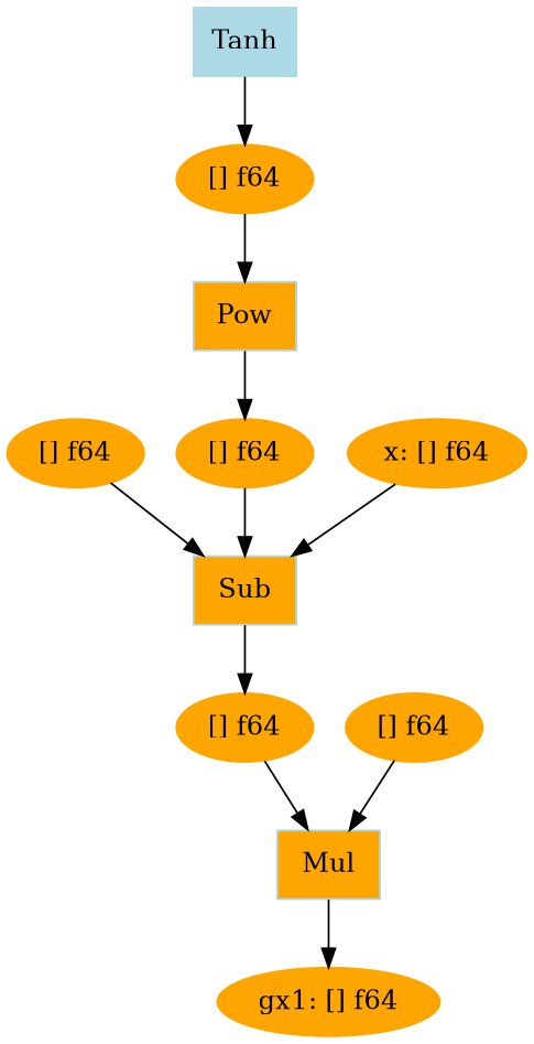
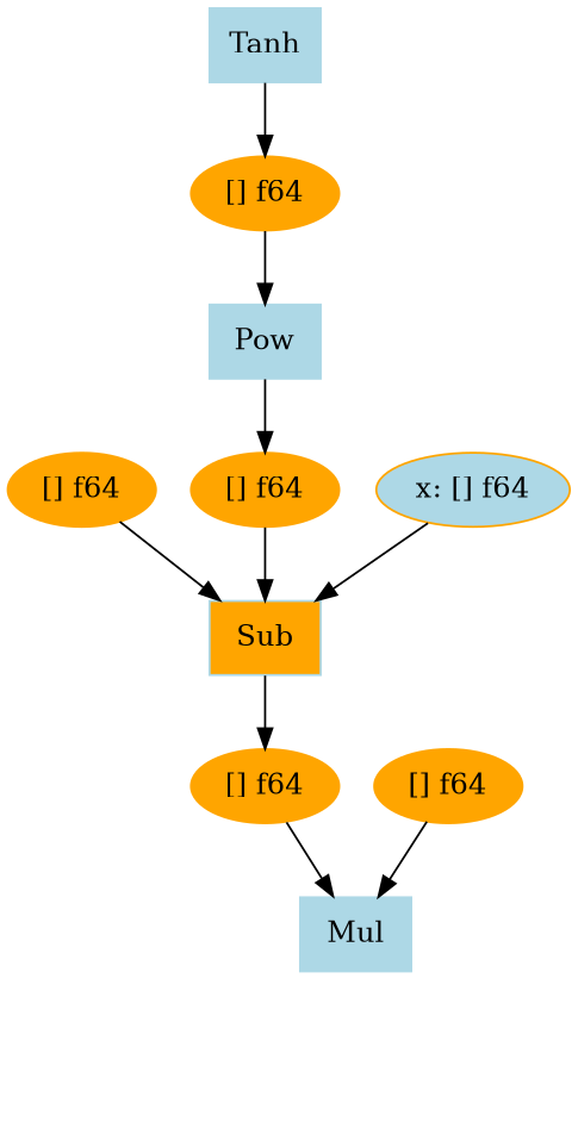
  digraph {
    node [color=orange style=filled]
-   n1 [label="gx1: [] f64"]
-   n2 [color=lightblue label=Mul shape=box fillcolor=orange]
+   n2 [color=lightblue label=Mul shape=box]
    n3 [label="[] f64"]
    n4 [label="[] f64"]
    n5 [color=lightblue fillcolor=orange label=Sub shape=box]
    n6 [label="[] f64"]
    n7 [label="[] f64"]
-   n8 [color=lightblue label=Pow shape=box fillcolor=orange]
+   n8 [color=lightblue label=Pow shape=box]
    n9 [label="[] f64"]
    n10 [color=lightblue label=Tanh shape=box]
-   n11 [label="x: [] f64"]
-   n2 -> n1
+   n11 [label="x: [] f64" fillcolor=lightblue]
    n3 -> n2
    n4 -> n2
    n5 -> n3
    n6 -> n5
    n7 -> n5
    n8 -> n7
    n9 -> n8
    n10 -> n9
    n11 -> n5
  }
